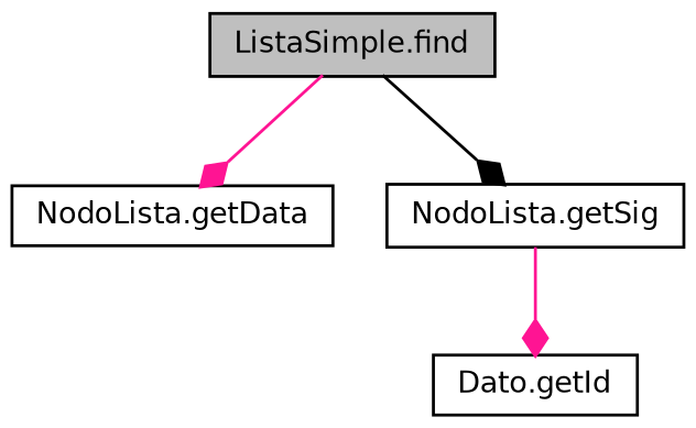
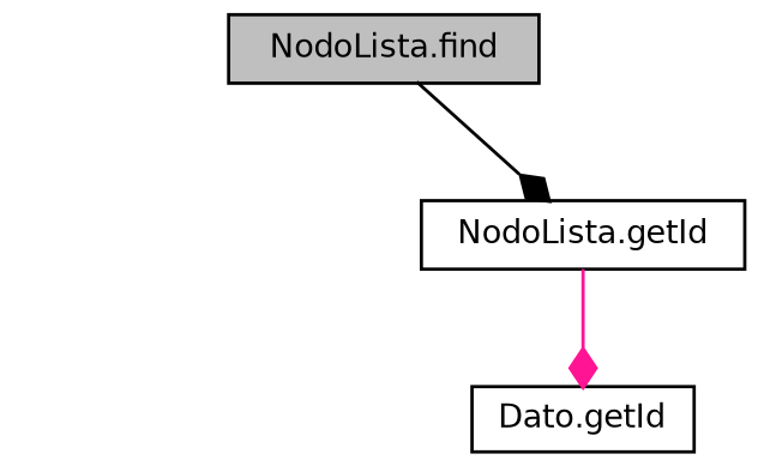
  digraph {
    rankdir=TB
    node [color=black fillcolor=white fontname=Helvetica fontsize=10 shape=record style=filled]
    edge [arrowhead=diamond color=deeppink fontname=Helvetica fontsize=10 labelfontname=Helvetica labelfontsize=10 style=solid]
-   n1 [fillcolor=grey75 fontcolor=black height=0.2 label="ListaSimple.find" width=0.4]
-   n2 [height=0.2 label="NodoLista.getData" width=0.4]
-   n3 [height=0.2 label="NodoLista.getSig" width=0.4]
+   n1 [fillcolor=grey75 fontcolor=black height=0.2 label="NodoLista.find" width=0.4]
+   n3 [height=0.2 label="NodoLista.getId" width=0.4]
    n4 [height=0.2 label="Dato.getId" width=0.4]
-   n1 -> n2
    n1 -> n3 [color=black]
    n3 -> n4
  }
